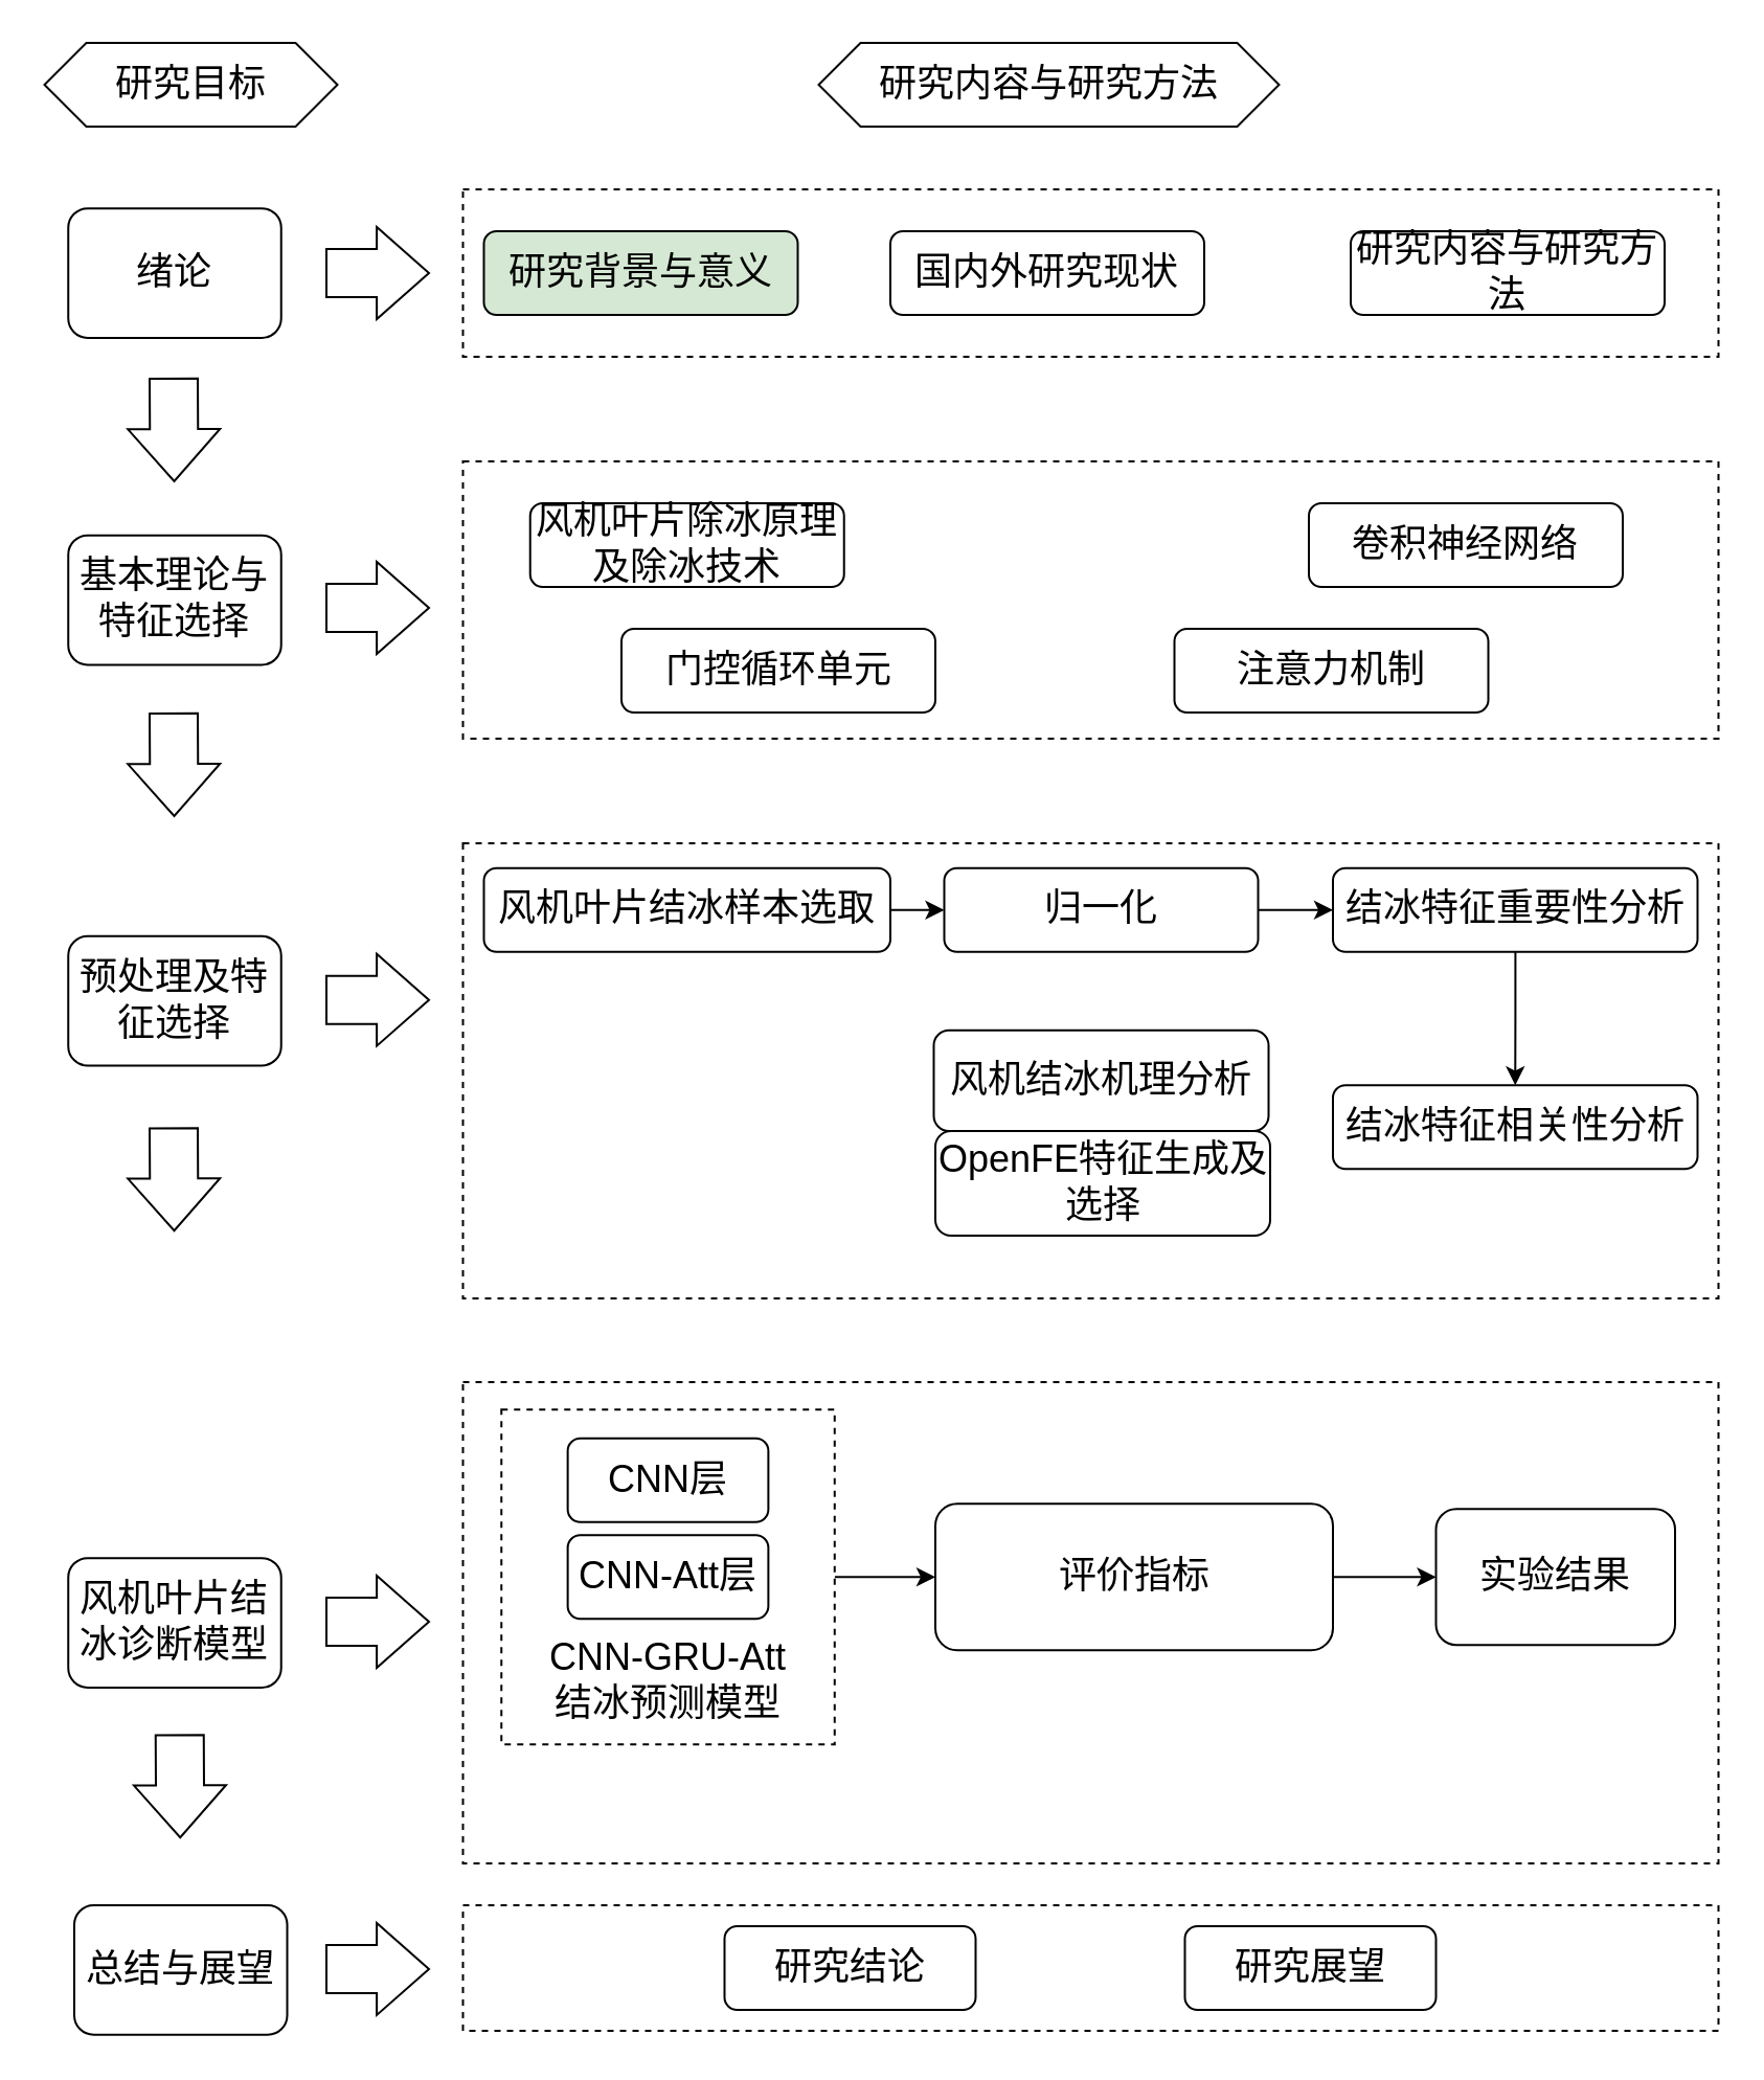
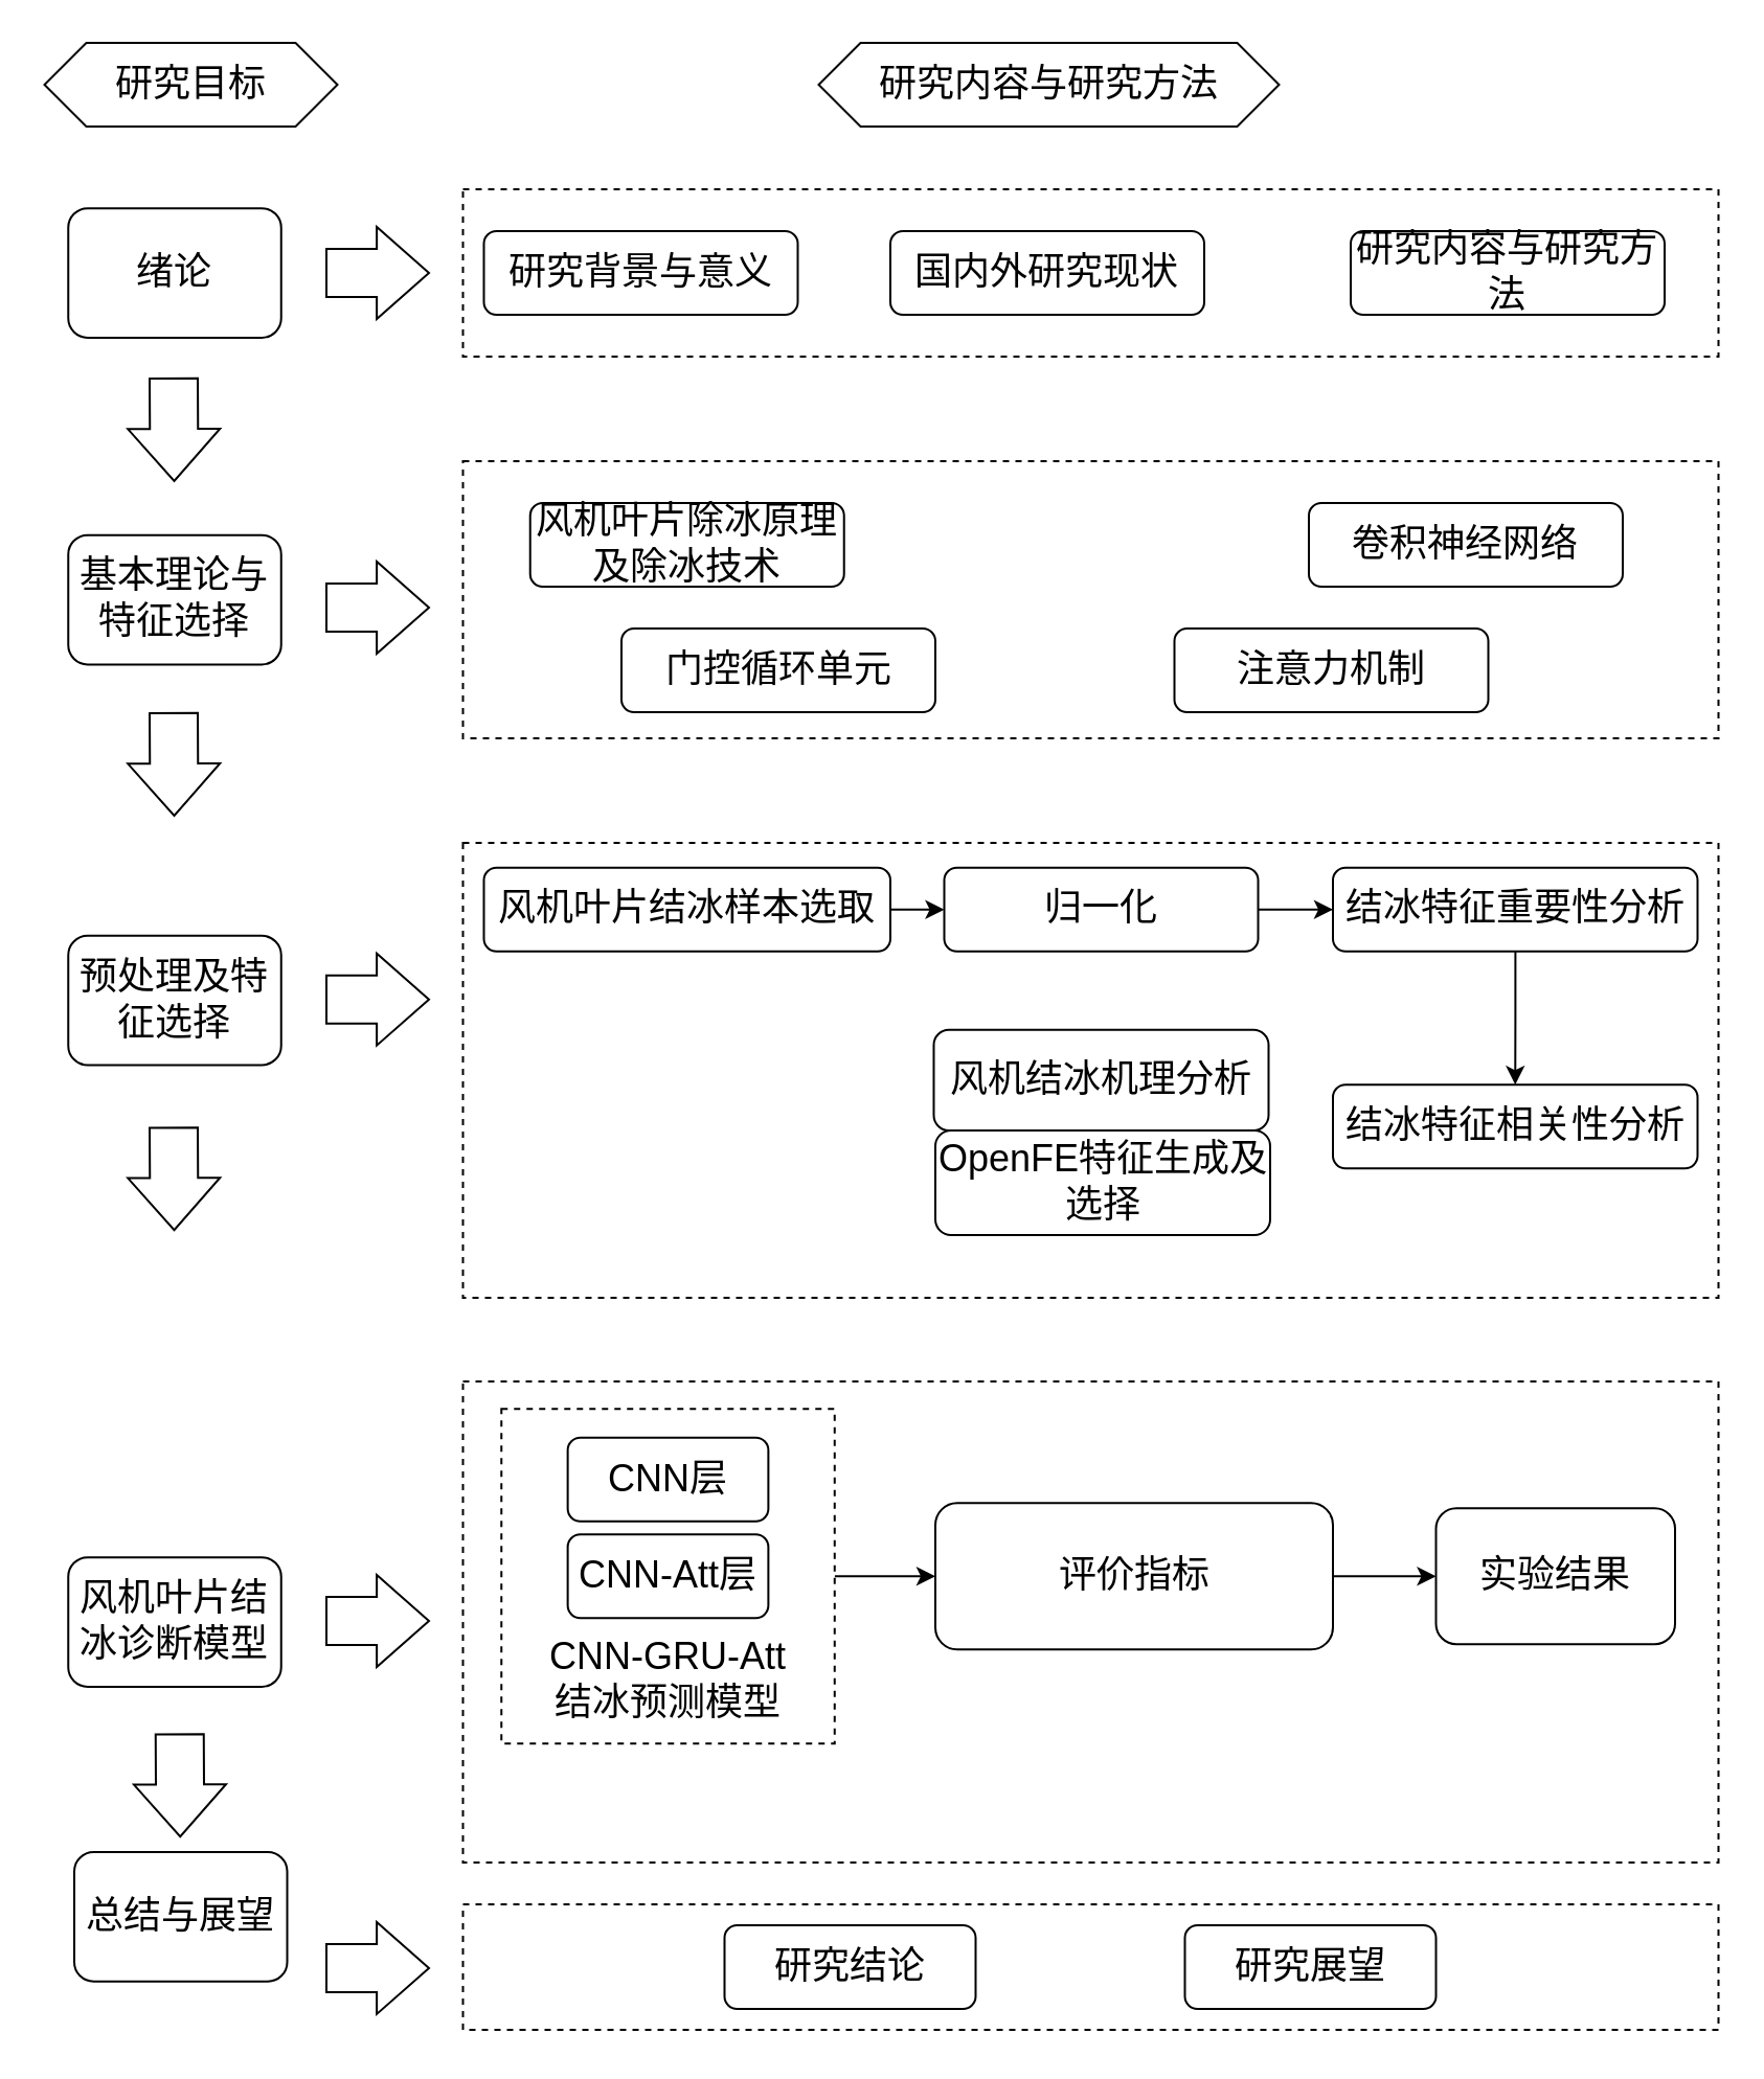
  <mxCell id="0" />
  <mxCell id="1" parent="0" />
  <mxCell id="2" value="" style="rounded=0;whiteSpace=wrap;html=1;dashed=1;" parent="1" vertex="1"><mxGeometry x="220.75" y="402.5" width="600" height="217.5" as="geometry" /></mxCell>
  <mxCell id="3" value="" style="rounded=0;whiteSpace=wrap;html=1;dashed=1;" parent="1" vertex="1"><mxGeometry x="220.75" y="660" width="600" height="230" as="geometry" /></mxCell>
  <mxCell id="4" style="edgeStyle=orthogonalEdgeStyle;rounded=0;orthogonalLoop=1;jettySize=auto;html=1;" parent="1" source="5" target="28" edge="1"><mxGeometry relative="1" as="geometry" /></mxCell>
  <mxCell id="5" value="" style="rounded=0;whiteSpace=wrap;html=1;dashed=1;" parent="1" vertex="1"><mxGeometry x="239.13" y="673.13" width="159.25" height="160" as="geometry" /></mxCell>
  <mxCell id="6" value="" style="rounded=0;whiteSpace=wrap;html=1;dashed=1;" parent="1" vertex="1"><mxGeometry x="220.75" y="910" width="600" height="60" as="geometry" /></mxCell>
  <mxCell id="7" value="" style="rounded=0;whiteSpace=wrap;html=1;dashed=1;" parent="1" vertex="1"><mxGeometry x="220.75" y="220" width="600" height="132.5" as="geometry" /></mxCell>
  <mxCell id="8" value="" style="rounded=0;whiteSpace=wrap;html=1;dashed=1;" parent="1" vertex="1"><mxGeometry x="220.75" y="90" width="600" height="80" as="geometry" /></mxCell>
  <mxCell id="9" value="&lt;font style=&quot;font-size: 18px;&quot;&gt;研究目标&lt;/font&gt;" style="shape=hexagon;perimeter=hexagonPerimeter2;whiteSpace=wrap;html=1;fixedSize=1;" parent="1" vertex="1"><mxGeometry x="20.75" y="20" width="140" height="40" as="geometry" /></mxCell>
  <mxCell id="10" value="&lt;font style=&quot;font-size: 18px;&quot;&gt;研究内容与研究方法&lt;/font&gt;" style="shape=hexagon;perimeter=hexagonPerimeter2;whiteSpace=wrap;html=1;fixedSize=1;" parent="1" vertex="1"><mxGeometry x="390.75" y="20" width="220" height="40" as="geometry" /></mxCell>
- <mxCell id="11" value="&lt;font style=&quot;font-size: 18px;&quot;&gt;研究背景与意义&lt;/font&gt;" style="rounded=1;whiteSpace=wrap;html=1;fillColor=#d5e8d4;" parent="1" vertex="1"><mxGeometry x="230.75" y="110" width="150" height="40" as="geometry" /></mxCell>
+ <mxCell id="11" value="&lt;font style=&quot;font-size: 18px;&quot;&gt;研究背景与意义&lt;/font&gt;" style="rounded=1;whiteSpace=wrap;html=1;" parent="1" vertex="1"><mxGeometry x="230.75" y="110" width="150" height="40" as="geometry" /></mxCell>
  <mxCell id="12" value="&lt;span style=&quot;font-size: 18px;&quot;&gt;研究内容与研究方法&lt;/span&gt;" style="rounded=1;whiteSpace=wrap;html=1;" parent="1" vertex="1"><mxGeometry x="645" y="110" width="150" height="40" as="geometry" /></mxCell>
  <mxCell id="13" value="&lt;font style=&quot;font-size: 18px;&quot;&gt;国内外研究现状&lt;/font&gt;" style="rounded=1;whiteSpace=wrap;html=1;" parent="1" vertex="1"><mxGeometry x="425" y="110" width="150" height="40" as="geometry" /></mxCell>
  <mxCell id="14" value="&lt;span style=&quot;font-size: 18px;&quot;&gt;卷积神经网络&lt;/span&gt;" style="rounded=1;whiteSpace=wrap;html=1;" parent="1" vertex="1"><mxGeometry x="625" y="240" width="150" height="40" as="geometry" /></mxCell>
  <mxCell id="15" value="&lt;span style=&quot;font-size: 18px;&quot;&gt;门控循环单元&lt;/span&gt;" style="rounded=1;whiteSpace=wrap;html=1;" parent="1" vertex="1"><mxGeometry x="296.5" y="300" width="150" height="40" as="geometry" /></mxCell>
  <mxCell id="16" value="&lt;span style=&quot;font-size: 18px;&quot;&gt;注意力机制&lt;/span&gt;" style="rounded=1;whiteSpace=wrap;html=1;" parent="1" vertex="1"><mxGeometry x="560.75" y="300" width="150" height="40" as="geometry" /></mxCell>
  <mxCell id="17" style="edgeStyle=orthogonalEdgeStyle;rounded=0;orthogonalLoop=1;jettySize=auto;html=1;entryX=0;entryY=0.5;entryDx=0;entryDy=0;" parent="1" source="18" target="20" edge="1"><mxGeometry relative="1" as="geometry" /></mxCell>
  <mxCell id="18" value="&lt;span style=&quot;font-size: 18px;&quot;&gt;风机叶片结冰样本选取&lt;/span&gt;" style="rounded=1;whiteSpace=wrap;html=1;" parent="1" vertex="1"><mxGeometry x="230.75" y="414.37" width="194.25" height="40" as="geometry" /></mxCell>
  <mxCell id="19" style="edgeStyle=orthogonalEdgeStyle;rounded=0;orthogonalLoop=1;jettySize=auto;html=1;" parent="1" source="20" target="24" edge="1"><mxGeometry relative="1" as="geometry" /></mxCell>
  <mxCell id="20" value="&lt;span style=&quot;font-size: 18px;&quot;&gt;归一化&lt;/span&gt;" style="rounded=1;whiteSpace=wrap;html=1;" parent="1" vertex="1"><mxGeometry x="450.75" y="414.37" width="150" height="40" as="geometry" /></mxCell>
  <mxCell id="21" value="&lt;font style=&quot;font-size: 18px;&quot;&gt;结冰特征相关性分析&lt;/font&gt;" style="rounded=1;whiteSpace=wrap;html=1;" parent="1" vertex="1"><mxGeometry x="636.5" y="518.13" width="174.25" height="40" as="geometry" /></mxCell>
  <mxCell id="22" value="&lt;span style=&quot;font-size: 18px;&quot;&gt;OpenFE特征生成及选择&lt;/span&gt;" style="rounded=1;whiteSpace=wrap;html=1;" parent="1" vertex="1"><mxGeometry x="446.5" y="540" width="160" height="50" as="geometry" /></mxCell>
  <mxCell id="23" style="edgeStyle=orthogonalEdgeStyle;rounded=0;orthogonalLoop=1;jettySize=auto;html=1;entryX=0.5;entryY=0;entryDx=0;entryDy=0;" parent="1" source="24" target="21" edge="1"><mxGeometry relative="1" as="geometry" /></mxCell>
  <mxCell id="24" value="&lt;font style=&quot;font-size: 18px;&quot;&gt;结冰特征重要性分析&lt;/font&gt;" style="rounded=1;whiteSpace=wrap;html=1;" parent="1" vertex="1"><mxGeometry x="636.5" y="414.37" width="174.25" height="40" as="geometry" /></mxCell>
  <mxCell id="25" value="&lt;font style=&quot;font-size: 18px;&quot;&gt;风机叶片结冰诊断模型&lt;/font&gt;" style="rounded=1;whiteSpace=wrap;html=1;" parent="1" vertex="1"><mxGeometry x="32.13" y="744.07" width="101.75" height="61.87" as="geometry" /></mxCell>
  <mxCell id="26" value="&lt;span style=&quot;font-size: 18px;&quot;&gt;CNN-Att层&lt;/span&gt;" style="rounded=1;whiteSpace=wrap;html=1;" parent="1" vertex="1"><mxGeometry x="270.82" y="733.13" width="95.87" height="40" as="geometry" /></mxCell>
  <mxCell id="27" style="edgeStyle=orthogonalEdgeStyle;rounded=0;orthogonalLoop=1;jettySize=auto;html=1;entryX=0;entryY=0.5;entryDx=0;entryDy=0;" parent="1" source="28" target="29" edge="1"><mxGeometry relative="1" as="geometry" /></mxCell>
  <mxCell id="28" value="&lt;span style=&quot;font-size: 18px;&quot;&gt;评价指标&lt;/span&gt;" style="rounded=1;whiteSpace=wrap;html=1;" parent="1" vertex="1"><mxGeometry x="446.5" y="718.13" width="190" height="70" as="geometry" /></mxCell>
  <mxCell id="29" value="&lt;span style=&quot;font-size: 18px;&quot;&gt;实验结果&lt;/span&gt;" style="rounded=1;whiteSpace=wrap;html=1;" parent="1" vertex="1"><mxGeometry x="685.75" y="720.63" width="114.25" height="65" as="geometry" /></mxCell>
  <mxCell id="30" value="&lt;span style=&quot;font-size: 18px;&quot;&gt;研究结论&lt;/span&gt;" style="rounded=1;whiteSpace=wrap;html=1;" parent="1" vertex="1"><mxGeometry x="345.75" y="920" width="120" height="40" as="geometry" /></mxCell>
  <mxCell id="31" value="&lt;span style=&quot;font-size: 18px;&quot;&gt;研究展望&lt;/span&gt;" style="rounded=1;whiteSpace=wrap;html=1;" parent="1" vertex="1"><mxGeometry x="565.75" y="920" width="120" height="40" as="geometry" /></mxCell>
  <mxCell id="32" value="&lt;span style=&quot;font-size: 18px;&quot;&gt;风机结冰机理分析&lt;/span&gt;" style="rounded=1;whiteSpace=wrap;html=1;" parent="1" vertex="1"><mxGeometry x="445.75" y="491.87" width="160" height="48.13" as="geometry" /></mxCell>
  <mxCell id="33" value="&lt;span style=&quot;font-size: 18px;&quot;&gt;CNN层&lt;/span&gt;" style="rounded=1;whiteSpace=wrap;html=1;" parent="1" vertex="1"><mxGeometry x="270.82" y="686.87" width="95.87" height="40" as="geometry" /></mxCell>
  <mxCell id="34" value="&lt;span style=&quot;font-size: 18px;&quot;&gt;CNN-GRU-Att结冰预测模型&lt;/span&gt;" style="rounded=1;whiteSpace=wrap;html=1;opacity=0;" parent="1" vertex="1"><mxGeometry x="252.66" y="783.13" width="132.19" height="40" as="geometry" /></mxCell>
  <mxCell id="35" value="&lt;span style=&quot;font-size: 18px;&quot;&gt;预处理及特征选择&lt;/span&gt;" style="rounded=1;whiteSpace=wrap;html=1;" vertex="1" parent="1"><mxGeometry x="32.13" y="446.88" width="101.75" height="61.87" as="geometry" /></mxCell>
  <mxCell id="36" value="&lt;span style=&quot;font-size: 18px;&quot;&gt;基本理论与特征选择&lt;/span&gt;" style="rounded=1;whiteSpace=wrap;html=1;" vertex="1" parent="1"><mxGeometry x="32.13" y="255.32" width="101.75" height="61.87" as="geometry" /></mxCell>
  <mxCell id="37" value="&lt;span style=&quot;font-size: 18px;&quot;&gt;绪论&lt;/span&gt;" style="rounded=1;whiteSpace=wrap;html=1;" vertex="1" parent="1"><mxGeometry x="32.13" y="99.07" width="101.75" height="61.87" as="geometry" /></mxCell>
- <mxCell id="38" value="&lt;span style=&quot;font-size: 18px;&quot;&gt;总结与展望&lt;/span&gt;" style="rounded=1;whiteSpace=wrap;html=1;" vertex="1" parent="1"><mxGeometry x="35" y="910" width="101.75" height="61.87" as="geometry" /></mxCell>
+ <mxCell id="38" value="&lt;span style=&quot;font-size: 18px;&quot;&gt;总结与展望&lt;/span&gt;" style="rounded=1;whiteSpace=wrap;html=1;" vertex="1" parent="1"><mxGeometry x="35" y="885" width="101.75" height="61.87" as="geometry" /></mxCell>
  <mxCell id="39" value="" style="shape=flexArrow;endArrow=classic;html=1;rounded=0;width=23;endSize=7.98;" edge="1" parent="1"><mxGeometry width="50" height="50" relative="1" as="geometry"><mxPoint x="82.51" y="180" as="sourcePoint" /><mxPoint x="82.76" y="230" as="targetPoint" /></mxGeometry></mxCell>
  <mxCell id="40" value="" style="shape=flexArrow;endArrow=classic;html=1;rounded=0;width=23;endSize=7.98;" edge="1" parent="1"><mxGeometry width="50" height="50" relative="1" as="geometry"><mxPoint x="82.51" y="340" as="sourcePoint" /><mxPoint x="82.76" y="390" as="targetPoint" /></mxGeometry></mxCell>
  <mxCell id="41" value="" style="shape=flexArrow;endArrow=classic;html=1;rounded=0;width=23;endSize=7.98;" edge="1" parent="1"><mxGeometry width="50" height="50" relative="1" as="geometry"><mxPoint x="82.51" y="538.13" as="sourcePoint" /><mxPoint x="82.76" y="588.13" as="targetPoint" /></mxGeometry></mxCell>
  <mxCell id="42" value="" style="shape=flexArrow;endArrow=classic;html=1;rounded=0;width=23;endSize=7.98;" edge="1" parent="1"><mxGeometry width="50" height="50" relative="1" as="geometry"><mxPoint x="85.38" y="828.13" as="sourcePoint" /><mxPoint x="85.63" y="878.13" as="targetPoint" /></mxGeometry></mxCell>
  <mxCell id="43" value="" style="shape=flexArrow;endArrow=classic;html=1;rounded=0;width=23;endSize=7.98;" edge="1" parent="1"><mxGeometry width="50" height="50" relative="1" as="geometry"><mxPoint x="155" y="130" as="sourcePoint" /><mxPoint x="205" y="130" as="targetPoint" /></mxGeometry></mxCell>
  <mxCell id="44" value="" style="shape=flexArrow;endArrow=classic;html=1;rounded=0;width=23;endSize=7.98;" edge="1" parent="1"><mxGeometry width="50" height="50" relative="1" as="geometry"><mxPoint x="155" y="290" as="sourcePoint" /><mxPoint x="205" y="290" as="targetPoint" /></mxGeometry></mxCell>
  <mxCell id="45" value="" style="shape=flexArrow;endArrow=classic;html=1;rounded=0;width=23;endSize=7.98;" edge="1" parent="1"><mxGeometry width="50" height="50" relative="1" as="geometry"><mxPoint x="155" y="477.32" as="sourcePoint" /><mxPoint x="205" y="477.32" as="targetPoint" /></mxGeometry></mxCell>
  <mxCell id="46" value="" style="shape=flexArrow;endArrow=classic;html=1;rounded=0;width=23;endSize=7.98;" edge="1" parent="1"><mxGeometry width="50" height="50" relative="1" as="geometry"><mxPoint x="155" y="774.51" as="sourcePoint" /><mxPoint x="205" y="774.51" as="targetPoint" /></mxGeometry></mxCell>
  <mxCell id="47" value="" style="shape=flexArrow;endArrow=classic;html=1;rounded=0;width=23;endSize=7.98;" edge="1" parent="1"><mxGeometry width="50" height="50" relative="1" as="geometry"><mxPoint x="155" y="940.44" as="sourcePoint" /><mxPoint x="205" y="940.44" as="targetPoint" /></mxGeometry></mxCell>
  <mxCell id="48" value="&lt;font style=&quot;font-size: 18px;&quot;&gt;风机叶片除冰原理及除冰技术&lt;/font&gt;" style="rounded=1;whiteSpace=wrap;html=1;" vertex="1" parent="1"><mxGeometry x="252.87" y="240" width="150" height="40" as="geometry" /></mxCell>
